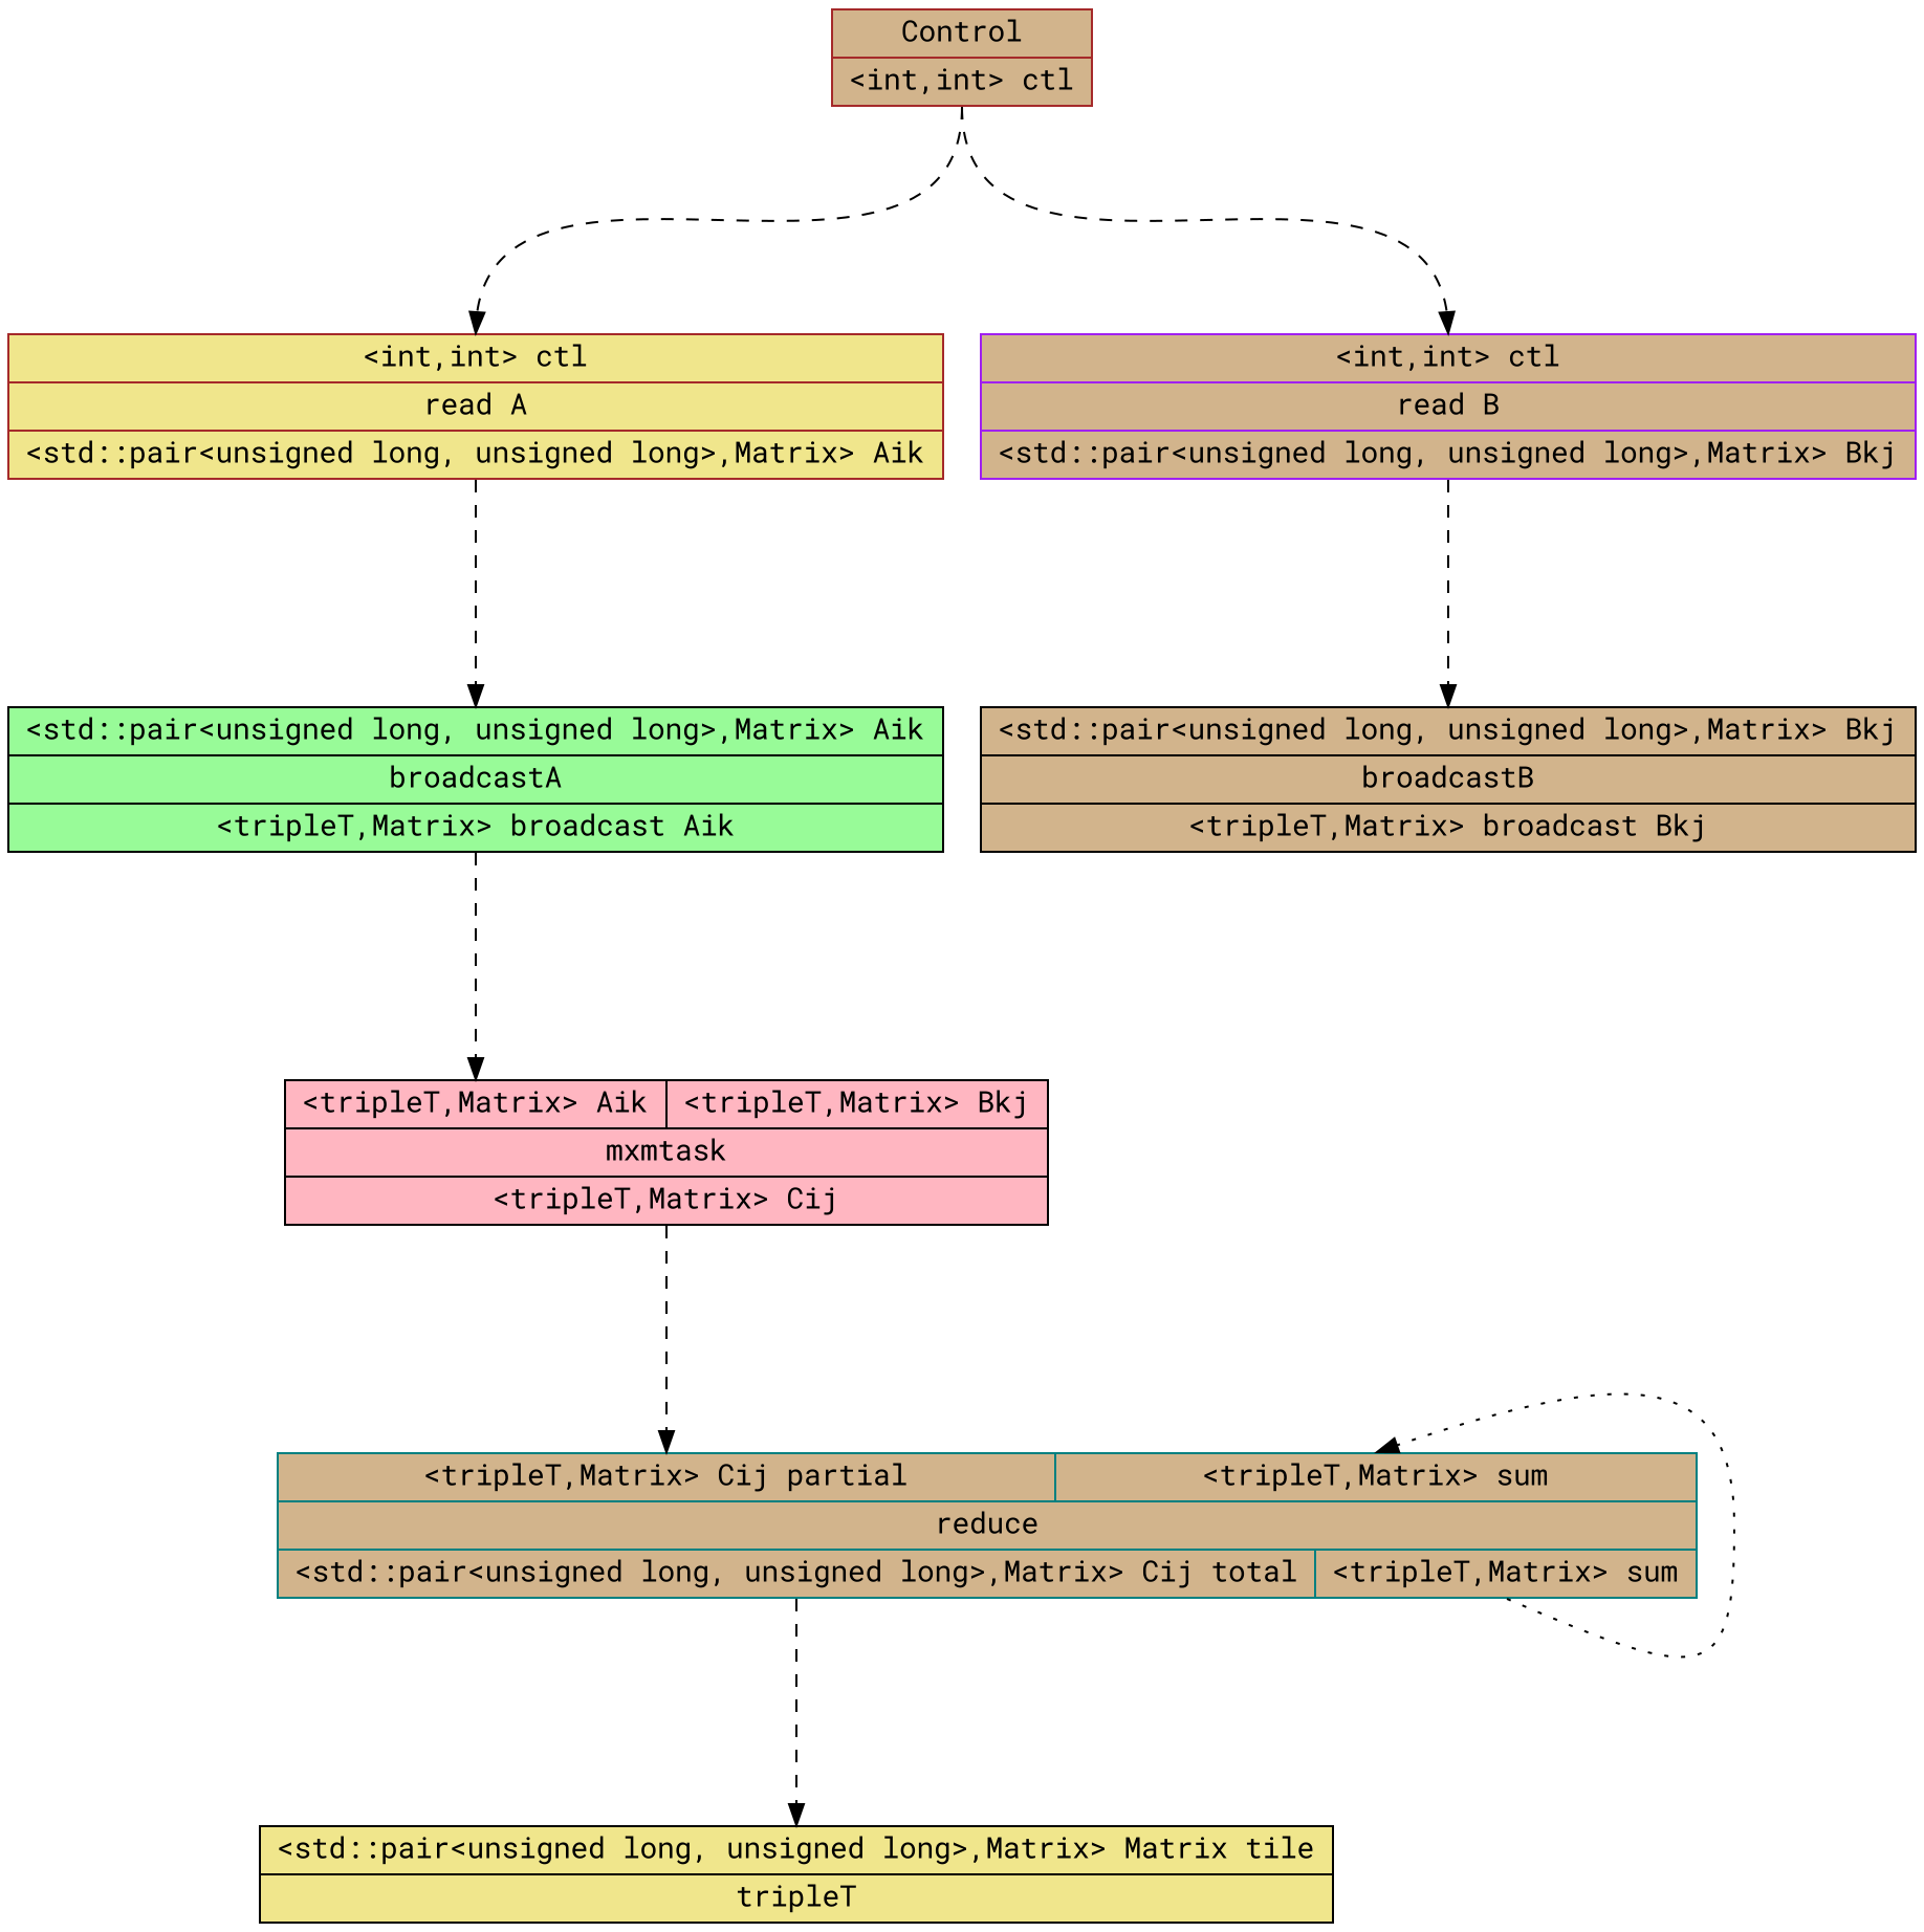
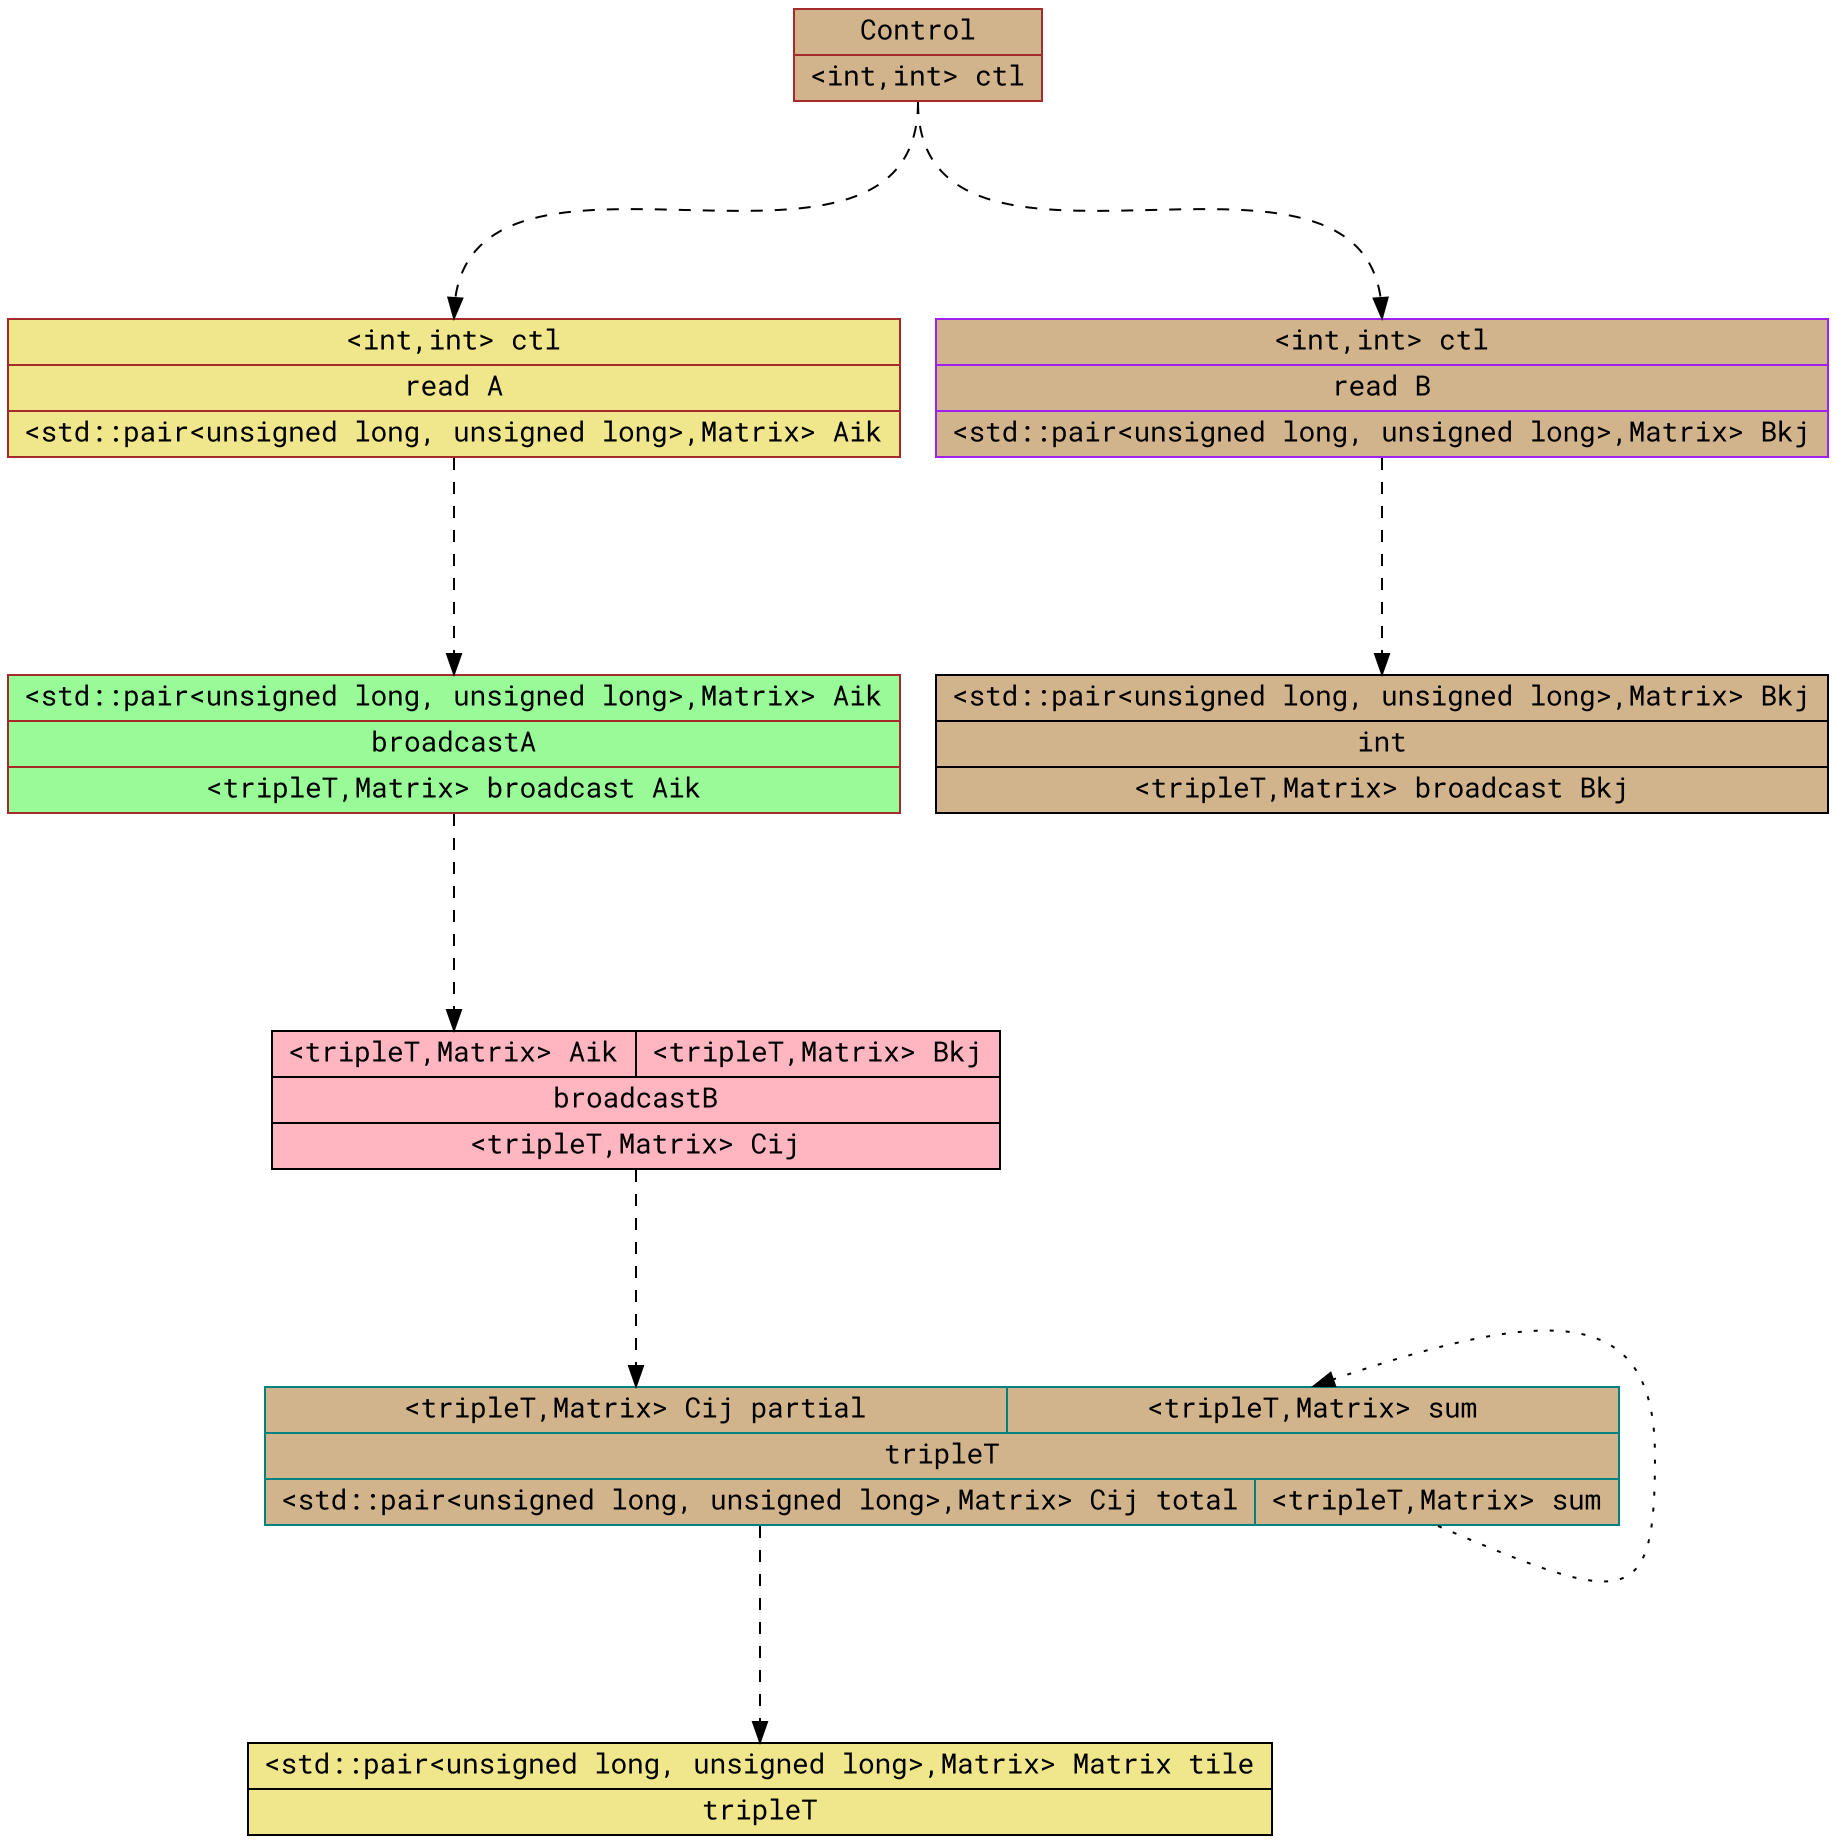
  digraph {
    fontname="Roboto Mono"
    ranksep=1.5
    node [color=brown fillcolor=tan fontname="Roboto Mono" shape=record style=filled]
    edge [fontname="Roboto Mono" headport="in0:n" style=dashed tailport="out0:s"]
    n1 [label="{Control  | { <out0> \<int,int\> ctl} } "]
    n2 [fillcolor=khaki label="{{ <in0> \<int,int\> ctl} |read A  | { <out0> \<std::pair\<unsigned long, unsigned long\>,Matrix\> Aik} } "]
    n3 [color=purple label="{{ <in0> \<int,int\> ctl} |read B  | { <out0> \<std::pair\<unsigned long, unsigned long\>,Matrix\> Bkj} } "]
-   n4 [color=black fillcolor=palegreen label="{{ <in0> \<std::pair\<unsigned long, unsigned long\>,Matrix\> Aik} |broadcastA  | { <out0> \<tripleT,Matrix\> broadcast Aik} } "]
-   n5 [color=black label="{{ <in0> \<std::pair\<unsigned long, unsigned long\>,Matrix\> Bkj} |broadcastB  | { <out0> \<tripleT,Matrix\> broadcast Bkj} } "]
-   n6 [color=black fillcolor=lightpink label="{{ <in0> \<tripleT,Matrix\> Aik | <in1> \<tripleT,Matrix\> Bkj} |mxmtask  | { <out0> \<tripleT,Matrix\> Cij} } "]
-   n7 [color=teal label="{{ <in0> \<tripleT,Matrix\> Cij partial | <in1> \<tripleT,Matrix\> sum} |reduce  | { <out0> \<std::pair\<unsigned long, unsigned long\>,Matrix\> Cij total | <out1> \<tripleT,Matrix\> sum} } "]
+   n4 [fillcolor=palegreen label="{{ <in0> \<std::pair\<unsigned long, unsigned long\>,Matrix\> Aik} |broadcastA  | { <out0> \<tripleT,Matrix\> broadcast Aik} } "]
+   n5 [color=black label="{{ <in0> \<std::pair\<unsigned long, unsigned long\>,Matrix\> Bkj} |int  | { <out0> \<tripleT,Matrix\> broadcast Bkj} } "]
+   n6 [color=black fillcolor=lightpink label="{{ <in0> \<tripleT,Matrix\> Aik | <in1> \<tripleT,Matrix\> Bkj} |broadcastB  | { <out0> \<tripleT,Matrix\> Cij} } "]
+   n7 [color=teal label="{{ <in0> \<tripleT,Matrix\> Cij partial | <in1> \<tripleT,Matrix\> sum} |tripleT  | { <out0> \<std::pair\<unsigned long, unsigned long\>,Matrix\> Cij total | <out1> \<tripleT,Matrix\> sum} } "]
    n8 [color=black fillcolor=khaki label="{{ <in0> \<std::pair\<unsigned long, unsigned long\>,Matrix\> Matrix tile} |tripleT  } "]
    n1 -> n2
    n1 -> n3
    n2 -> n4
    n3 -> n5
    n4 -> n6
    n6 -> n7
    n7 -> n7 [headport="in1:n" style=dotted tailport="out1:s"]
    n7 -> n8
  }
